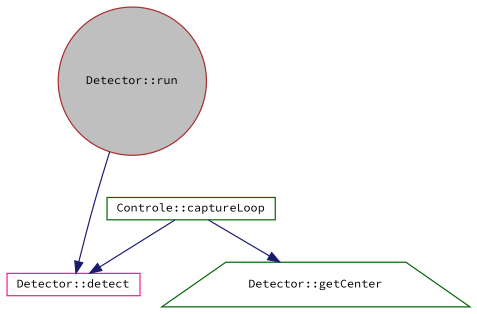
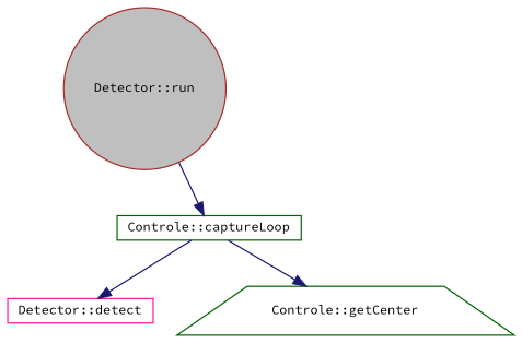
  digraph {
    fontname="Source Code Pro"
    rankdir=TB
    node [color=darkgreen fillcolor=white fontname="Source Code Pro" fontsize=10 shape=box style=filled]
    edge [color=midnightblue fontname="Source Code Pro" fontsize=10 labelfontname=Helvetica labelfontsize=10 style=solid]
    n1 [color=brown fillcolor=grey75 fontcolor=black height=0.2 label="Detector::run" shape=circle width=0.4]
    n2 [height=0.2 label="Controle::captureLoop" width=0.4]
    n3 [color=deeppink height=0.2 label="Detector::detect" width=0.4]
-   n4 [height=0.2 label="Detector::getCenter" shape=trapezium width=0.4]
-   n1 -> n3
+   n4 [height=0.2 label="Controle::getCenter" shape=trapezium width=0.4]
+   n1 -> n2
    n2 -> n3
    n2 -> n4
  }
